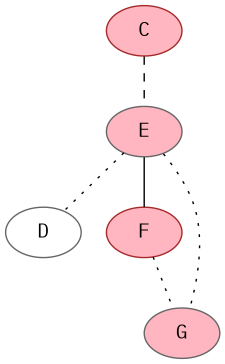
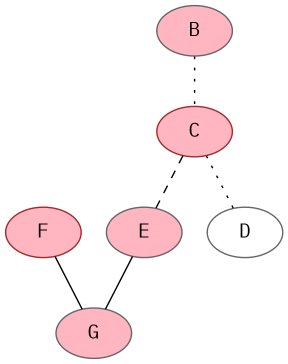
  graph {
    fontname="IBM Plex Mono"
    node [color=gray40 fillcolor=lightpink fontname="IBM Plex Mono" style=filled]
    edge [fontname="IBM Plex Mono" style=dotted]
    C [color=brown]
+   B
    E
    D [fillcolor=white]
    F [color=brown]
    G
    C -- E [style=dashed]
-   E -- D
-   E -- F [style=solid]
-   E -- G
-   F -- G
+   C -- D
+   B -- C
+   E -- G [style=solid]
+   F -- G [style=solid]
  }
